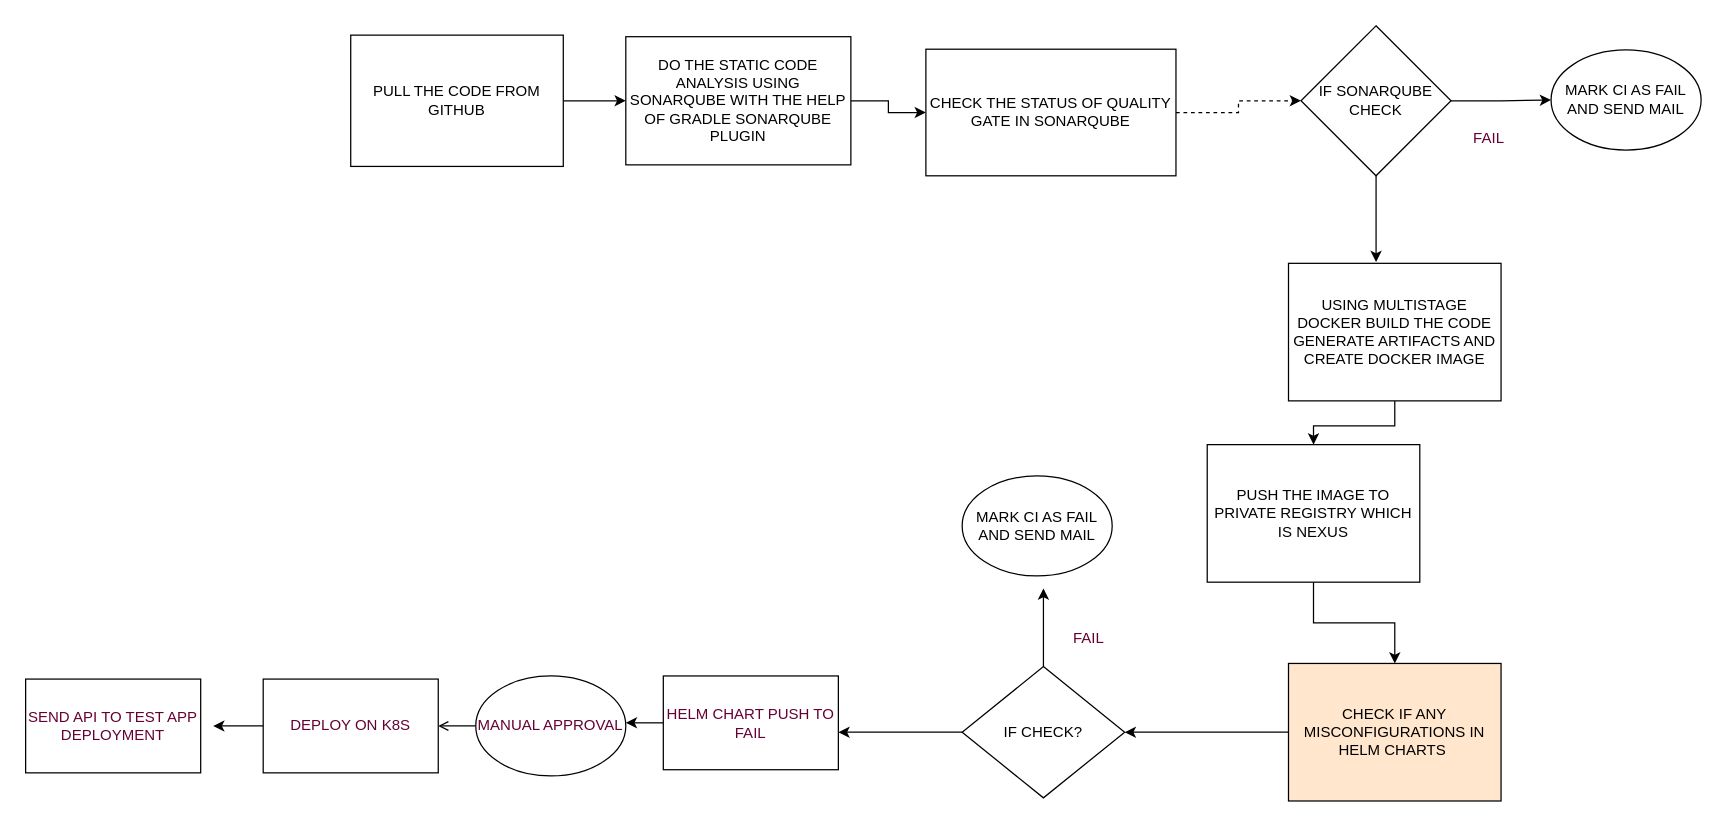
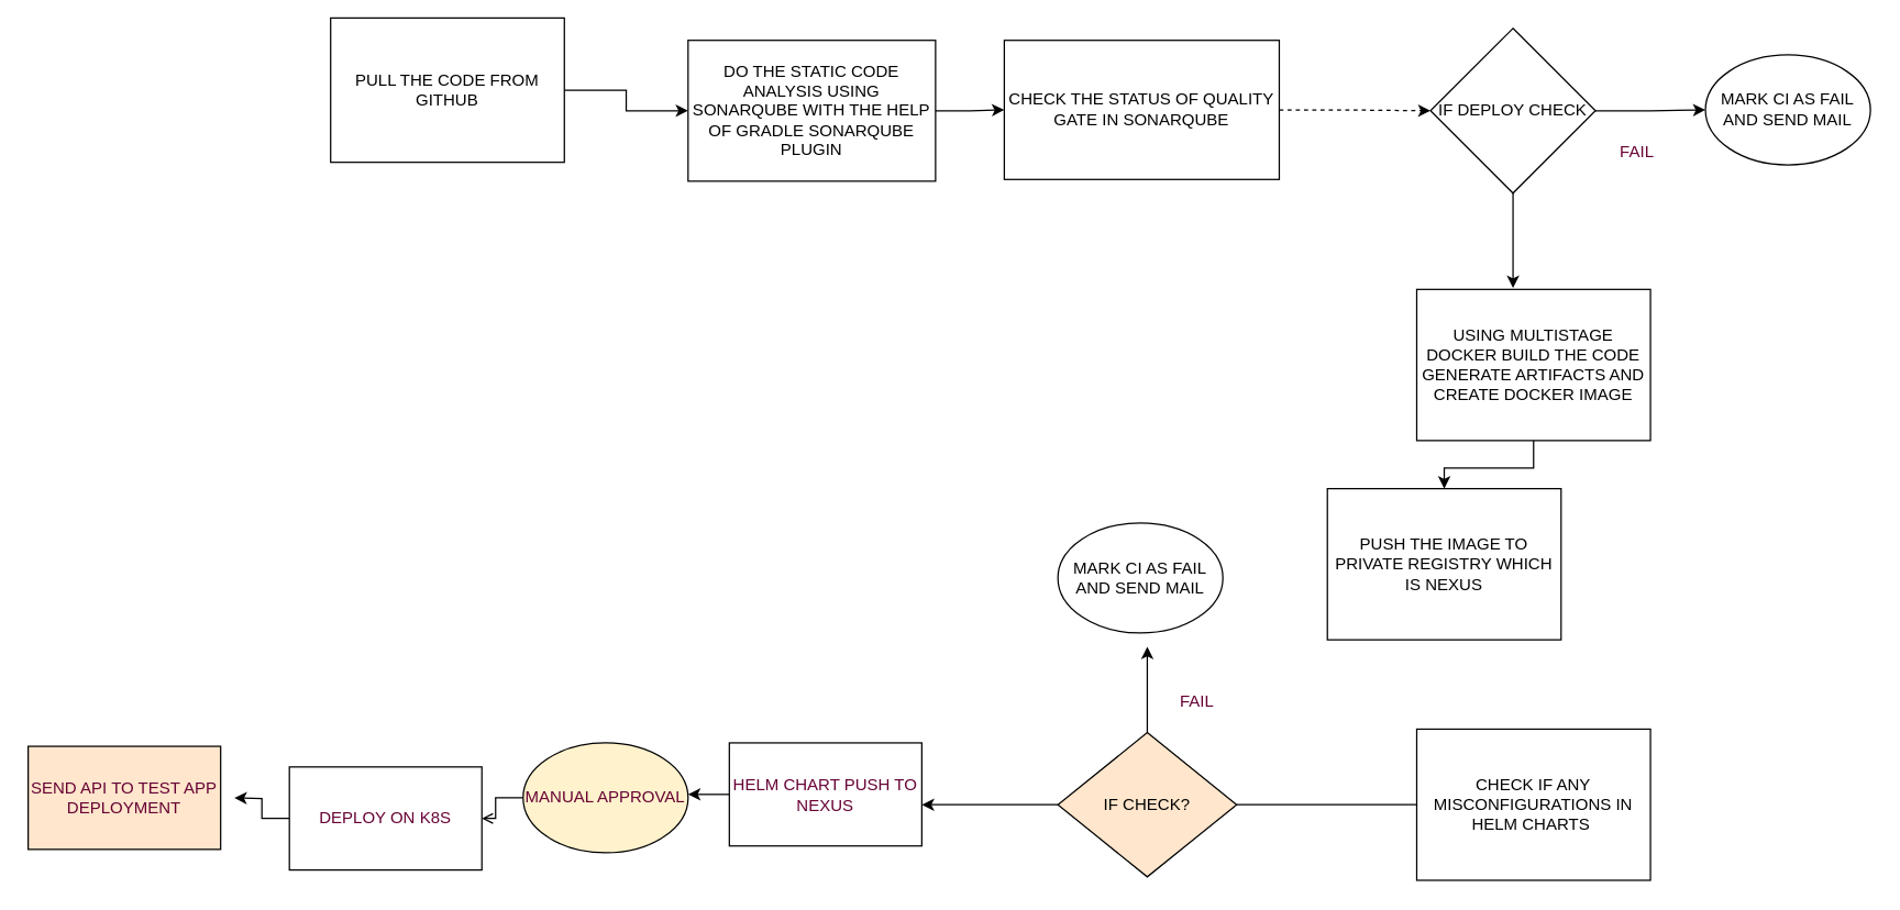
  <mxCell id="0" />
  <mxCell id="1" parent="0" />
  <mxCell id="2" style="edgeStyle=orthogonalEdgeStyle;rounded=0;orthogonalLoop=1;jettySize=auto;html=1;entryX=0;entryY=0.5;entryDx=0;entryDy=0;" edge="1" parent="1" source="3" target="5"><mxGeometry relative="1" as="geometry" /></mxCell>
- <mxCell id="3" value="PULL THE CODE FROM GITHUB" style="rounded=0;whiteSpace=wrap;html=1;gradientColor=#ffffff;" vertex="1" parent="1"><mxGeometry x="280" y="27.5" width="170" height="105" as="geometry" /></mxCell>
+ <mxCell id="3" value="PULL THE CODE FROM GITHUB" style="rounded=0;whiteSpace=wrap;html=1;gradientColor=#ffffff;" vertex="1" parent="1"><mxGeometry x="240" y="12.5" width="170" height="105" as="geometry" /></mxCell>
  <mxCell id="4" style="edgeStyle=orthogonalEdgeStyle;rounded=0;orthogonalLoop=1;jettySize=auto;html=1;entryX=0;entryY=0.5;entryDx=0;entryDy=0;" edge="1" parent="1" source="5" target="7"><mxGeometry relative="1" as="geometry" /></mxCell>
  <mxCell id="5" value="DO THE STATIC CODE ANALYSIS USING SONARQUBE WITH THE HELP OF GRADLE SONARQUBE PLUGIN" style="rounded=0;whiteSpace=wrap;html=1;" vertex="1" parent="1"><mxGeometry x="500" y="28.75" width="180" height="102.5" as="geometry" /></mxCell>
  <mxCell id="6" style="edgeStyle=orthogonalEdgeStyle;rounded=0;orthogonalLoop=1;jettySize=auto;html=1;entryX=0;entryY=0.5;entryDx=0;entryDy=0;dashed=1;" edge="1" parent="1" source="7" target="10"><mxGeometry relative="1" as="geometry" /></mxCell>
- <mxCell id="7" value="CHECK THE STATUS OF QUALITY GATE IN SONARQUBE" style="rounded=0;whiteSpace=wrap;html=1;" vertex="1" parent="1"><mxGeometry x="740" y="38.75" width="200" height="101.25" as="geometry" /></mxCell>
+ <mxCell id="7" value="CHECK THE STATUS OF QUALITY GATE IN SONARQUBE" style="rounded=0;whiteSpace=wrap;html=1;" vertex="1" parent="1"><mxGeometry x="730" y="28.75" width="200" height="101.25" as="geometry" /></mxCell>
  <mxCell id="8" style="edgeStyle=orthogonalEdgeStyle;rounded=0;orthogonalLoop=1;jettySize=auto;html=1;entryX=0;entryY=0.5;entryDx=0;entryDy=0;" edge="1" parent="1" source="10" target="11"><mxGeometry relative="1" as="geometry" /></mxCell>
  <mxCell id="9" style="edgeStyle=orthogonalEdgeStyle;rounded=0;orthogonalLoop=1;jettySize=auto;html=1;entryX=0.412;entryY=-0.009;entryDx=0;entryDy=0;entryPerimeter=0;" edge="1" parent="1" source="10" target="13"><mxGeometry relative="1" as="geometry" /></mxCell>
- <mxCell id="10" value="IF SONARQUBE CHECK" style="rhombus;whiteSpace=wrap;html=1;" vertex="1" parent="1"><mxGeometry x="1040" y="20" width="120" height="120" as="geometry" /></mxCell>
+ <mxCell id="10" value="IF DEPLOY CHECK" style="rhombus;whiteSpace=wrap;html=1;" vertex="1" parent="1"><mxGeometry x="1040" y="20" width="120" height="120" as="geometry" /></mxCell>
  <mxCell id="11" value="MARK CI AS FAIL AND SEND MAIL" style="ellipse;whiteSpace=wrap;html=1;" vertex="1" parent="1"><mxGeometry x="1240" y="39.38" width="120" height="80" as="geometry" /></mxCell>
  <mxCell id="12" style="edgeStyle=orthogonalEdgeStyle;rounded=0;orthogonalLoop=1;jettySize=auto;html=1;entryX=0.5;entryY=0;entryDx=0;entryDy=0;" edge="1" parent="1" source="13" target="15"><mxGeometry relative="1" as="geometry" /></mxCell>
  <mxCell id="13" value="USING MULTISTAGE DOCKER BUILD THE CODE GENERATE ARTIFACTS AND CREATE DOCKER IMAGE" style="rounded=0;whiteSpace=wrap;html=1;" vertex="1" parent="1"><mxGeometry x="1030" y="210" width="170" height="110" as="geometry" /></mxCell>
- <mxCell id="14" style="edgeStyle=orthogonalEdgeStyle;rounded=0;orthogonalLoop=1;jettySize=auto;html=1;entryX=0.5;entryY=0;entryDx=0;entryDy=0;" edge="1" parent="1" source="15" target="17"><mxGeometry relative="1" as="geometry" /></mxCell>
  <mxCell id="15" value="PUSH THE IMAGE TO PRIVATE REGISTRY WHICH IS NEXUS" style="rounded=0;whiteSpace=wrap;html=1;" vertex="1" parent="1"><mxGeometry x="965" y="355" width="170" height="110" as="geometry" /></mxCell>
- <mxCell id="16" style="edgeStyle=orthogonalEdgeStyle;rounded=0;orthogonalLoop=1;jettySize=auto;html=1;entryX=1;entryY=0.5;entryDx=0;entryDy=0;" edge="1" parent="1" source="17" target="20"><mxGeometry relative="1" as="geometry" /></mxCell>
- <mxCell id="17" value="CHECK IF ANY MISCONFIGURATIONS IN HELM CHARTS&amp;nbsp;" style="rounded=0;whiteSpace=wrap;html=1;fillColor=#ffe6cc;" vertex="1" parent="1"><mxGeometry x="1030" y="530" width="170" height="110" as="geometry" /></mxCell>
+ <mxCell id="16" style="edgeStyle=orthogonalEdgeStyle;rounded=0;orthogonalLoop=1;jettySize=auto;html=1;entryX=1;entryY=0.5;entryDx=0;entryDy=0;endArrow=none;" edge="1" parent="1" source="17" target="20"><mxGeometry relative="1" as="geometry" /></mxCell>
+ <mxCell id="17" value="CHECK IF ANY MISCONFIGURATIONS IN HELM CHARTS&amp;nbsp;" style="rounded=0;whiteSpace=wrap;html=1;" vertex="1" parent="1"><mxGeometry x="1030" y="530" width="170" height="110" as="geometry" /></mxCell>
  <mxCell id="18" style="edgeStyle=orthogonalEdgeStyle;rounded=0;orthogonalLoop=1;jettySize=auto;html=1;entryX=1;entryY=0.5;entryDx=0;entryDy=0;" edge="1" parent="1" source="20"><mxGeometry relative="1" as="geometry"><mxPoint x="670" y="585" as="targetPoint" /></mxGeometry></mxCell>
  <mxCell id="19" style="edgeStyle=orthogonalEdgeStyle;rounded=0;orthogonalLoop=1;jettySize=auto;html=1;fontColor=#660033;" edge="1" parent="1" source="20"><mxGeometry relative="1" as="geometry"><mxPoint x="834" y="470" as="targetPoint" /></mxGeometry></mxCell>
- <mxCell id="20" value="IF CHECK?" style="rhombus;whiteSpace=wrap;html=1;" vertex="1" parent="1"><mxGeometry x="769" y="532.5" width="130" height="105" as="geometry" /></mxCell>
+ <mxCell id="20" value="IF CHECK?" style="rhombus;whiteSpace=wrap;html=1;fillColor=#ffe6cc;" vertex="1" parent="1"><mxGeometry x="769" y="532.5" width="130" height="105" as="geometry" /></mxCell>
  <mxCell id="21" value="&lt;font color=&quot;#660033&quot;&gt;FAIL&lt;/font&gt;" style="text;html=1;align=center;verticalAlign=middle;resizable=0;points=[];autosize=1;strokeColor=none;fillColor=none;" vertex="1" parent="1"><mxGeometry x="1170" y="100" width="40" height="20" as="geometry" /></mxCell>
  <mxCell id="22" value="MARK CI AS FAIL AND SEND MAIL" style="ellipse;whiteSpace=wrap;html=1;" vertex="1" parent="1"><mxGeometry x="769" y="380" width="120" height="80" as="geometry" /></mxCell>
  <mxCell id="23" value="FAIL" style="text;html=1;align=center;verticalAlign=middle;resizable=0;points=[];autosize=1;strokeColor=none;fillColor=none;fontColor=#660033;" vertex="1" parent="1"><mxGeometry x="850" y="500" width="40" height="20" as="geometry" /></mxCell>
  <mxCell id="24" style="edgeStyle=orthogonalEdgeStyle;rounded=0;orthogonalLoop=1;jettySize=auto;html=1;fontColor=#660033;" edge="1" parent="1" source="25"><mxGeometry relative="1" as="geometry"><mxPoint x="500" y="577.5" as="targetPoint" /></mxGeometry></mxCell>
- <mxCell id="25" value="HELM CHART PUSH TO FAIL" style="rounded=0;whiteSpace=wrap;html=1;fontColor=#660033;" vertex="1" parent="1"><mxGeometry x="530" y="540" width="140" height="75" as="geometry" /></mxCell>
+ <mxCell id="25" value="HELM CHART PUSH TO NEXUS" style="rounded=0;whiteSpace=wrap;html=1;fontColor=#660033;" vertex="1" parent="1"><mxGeometry x="530" y="540" width="140" height="75" as="geometry" /></mxCell>
  <mxCell id="26" style="edgeStyle=orthogonalEdgeStyle;rounded=0;orthogonalLoop=1;jettySize=auto;html=1;entryX=1;entryY=0.5;entryDx=0;entryDy=0;fontColor=#660033;endArrow=open;" edge="1" parent="1" source="27" target="29"><mxGeometry relative="1" as="geometry" /></mxCell>
- <mxCell id="27" value="MANUAL APPROVAL" style="ellipse;whiteSpace=wrap;html=1;fontColor=#660033;" vertex="1" parent="1"><mxGeometry x="380" y="540" width="120" height="80" as="geometry" /></mxCell>
+ <mxCell id="27" value="MANUAL APPROVAL" style="ellipse;whiteSpace=wrap;html=1;fontColor=#660033;fillColor=#fff2cc;" vertex="1" parent="1"><mxGeometry x="380" y="540" width="120" height="80" as="geometry" /></mxCell>
  <mxCell id="28" style="edgeStyle=orthogonalEdgeStyle;rounded=0;orthogonalLoop=1;jettySize=auto;html=1;fontColor=#660033;" edge="1" parent="1" source="29"><mxGeometry relative="1" as="geometry"><mxPoint x="170" y="580" as="targetPoint" /></mxGeometry></mxCell>
- <mxCell id="29" value="DEPLOY ON K8S" style="rounded=0;whiteSpace=wrap;html=1;fontColor=#660033;" vertex="1" parent="1"><mxGeometry x="210" y="542.5" width="140" height="75" as="geometry" /></mxCell>
- <mxCell id="30" value="SEND API TO TEST APP DEPLOYMENT" style="rounded=0;whiteSpace=wrap;html=1;fontColor=#660033;" vertex="1" parent="1"><mxGeometry x="20" y="542.5" width="140" height="75" as="geometry" /></mxCell>
+ <mxCell id="29" value="DEPLOY ON K8S" style="rounded=0;whiteSpace=wrap;html=1;fontColor=#660033;" vertex="1" parent="1"><mxGeometry x="210" y="557.5" width="140" height="75" as="geometry" /></mxCell>
+ <mxCell id="30" value="SEND API TO TEST APP DEPLOYMENT" style="rounded=0;whiteSpace=wrap;html=1;fontColor=#660033;fillColor=#ffe6cc;" vertex="1" parent="1"><mxGeometry x="20" y="542.5" width="140" height="75" as="geometry" /></mxCell>
